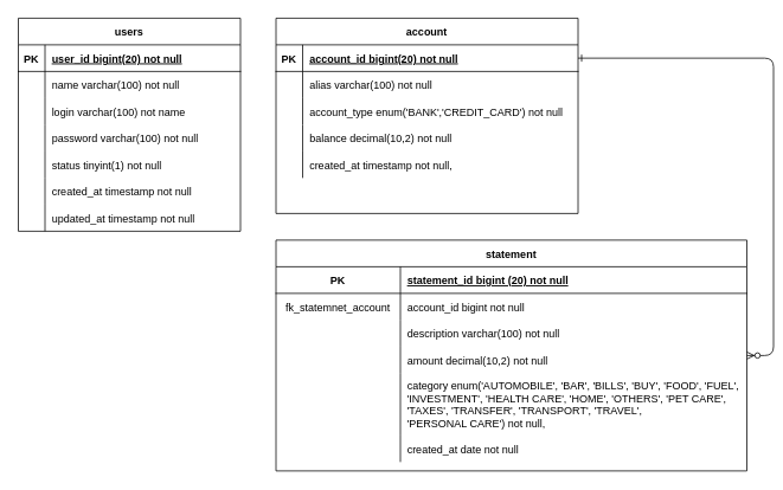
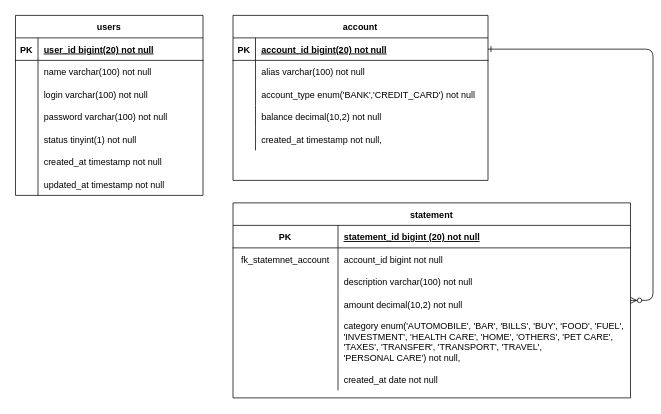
  <mxCell id="0" />
  <mxCell id="1" parent="0" />
  <mxCell id="2" value="" style="edgeStyle=entityRelationEdgeStyle;endArrow=ERzeroToMany;startArrow=ERone;endFill=1;startFill=0;" parent="1" source="26" target="43" edge="1"><mxGeometry width="100" height="100" relative="1" as="geometry"><mxPoint x="390" y="160" as="sourcePoint" /><mxPoint x="450" y="185" as="targetPoint" /></mxGeometry></mxCell>
  <mxCell id="3" value="users" style="shape=table;startSize=30;container=1;collapsible=1;childLayout=tableLayout;fixedRows=1;rowLines=0;fontStyle=1;align=center;resizeLast=1;" parent="1" vertex="1"><mxGeometry x="20" y="20" width="250" height="240" as="geometry" /></mxCell>
  <mxCell id="4" value="" style="shape=partialRectangle;collapsible=0;dropTarget=0;pointerEvents=0;fillColor=none;points=[[0,0.5],[1,0.5]];portConstraint=eastwest;top=0;left=0;right=0;bottom=1;" parent="3" vertex="1"><mxGeometry y="30" width="250" height="30" as="geometry" /></mxCell>
  <mxCell id="5" value="PK" style="shape=partialRectangle;overflow=hidden;connectable=0;fillColor=none;top=0;left=0;bottom=0;right=0;fontStyle=1;" parent="4" vertex="1"><mxGeometry width="30" height="30" as="geometry" /></mxCell>
  <mxCell id="6" value="user_id bigint(20) not null" style="shape=partialRectangle;overflow=hidden;connectable=0;fillColor=none;top=0;left=0;bottom=0;right=0;align=left;spacingLeft=6;fontStyle=5;" parent="4" vertex="1"><mxGeometry x="30" width="220" height="30" as="geometry" /></mxCell>
  <mxCell id="7" value="" style="shape=partialRectangle;collapsible=0;dropTarget=0;pointerEvents=0;fillColor=none;points=[[0,0.5],[1,0.5]];portConstraint=eastwest;top=0;left=0;right=0;bottom=0;" parent="3" vertex="1"><mxGeometry y="60" width="250" height="30" as="geometry" /></mxCell>
  <mxCell id="8" value="" style="shape=partialRectangle;overflow=hidden;connectable=0;fillColor=none;top=0;left=0;bottom=0;right=0;" parent="7" vertex="1"><mxGeometry width="30" height="30" as="geometry" /></mxCell>
  <mxCell id="9" value="name varchar(100) not null" style="shape=partialRectangle;overflow=hidden;connectable=0;fillColor=none;top=0;left=0;bottom=0;right=0;align=left;spacingLeft=6;" parent="7" vertex="1"><mxGeometry x="30" width="220" height="30" as="geometry" /></mxCell>
  <mxCell id="10" value="" style="shape=partialRectangle;collapsible=0;dropTarget=0;pointerEvents=0;fillColor=none;points=[[0,0.5],[1,0.5]];portConstraint=eastwest;top=0;left=0;right=0;bottom=0;" parent="3" vertex="1"><mxGeometry y="90" width="250" height="30" as="geometry" /></mxCell>
  <mxCell id="11" value="" style="shape=partialRectangle;overflow=hidden;connectable=0;fillColor=none;top=0;left=0;bottom=0;right=0;" parent="10" vertex="1"><mxGeometry width="30" height="30" as="geometry" /></mxCell>
- <mxCell id="12" value="login varchar(100) not name" style="shape=partialRectangle;overflow=hidden;connectable=0;fillColor=none;top=0;left=0;bottom=0;right=0;align=left;spacingLeft=6;" parent="10" vertex="1"><mxGeometry x="30" width="220" height="30" as="geometry" /></mxCell>
+ <mxCell id="12" value="login varchar(100) not null" style="shape=partialRectangle;overflow=hidden;connectable=0;fillColor=none;top=0;left=0;bottom=0;right=0;align=left;spacingLeft=6;" parent="10" vertex="1"><mxGeometry x="30" width="220" height="30" as="geometry" /></mxCell>
  <mxCell id="13" value="" style="shape=partialRectangle;collapsible=0;dropTarget=0;pointerEvents=0;fillColor=none;points=[[0,0.5],[1,0.5]];portConstraint=eastwest;top=0;left=0;right=0;bottom=0;" parent="3" vertex="1"><mxGeometry y="120" width="250" height="30" as="geometry" /></mxCell>
  <mxCell id="14" value="" style="shape=partialRectangle;overflow=hidden;connectable=0;fillColor=none;top=0;left=0;bottom=0;right=0;" parent="13" vertex="1"><mxGeometry width="30" height="30" as="geometry" /></mxCell>
  <mxCell id="15" value="password varchar(100) not null" style="shape=partialRectangle;overflow=hidden;connectable=0;fillColor=none;top=0;left=0;bottom=0;right=0;align=left;spacingLeft=6;" parent="13" vertex="1"><mxGeometry x="30" width="220" height="30" as="geometry" /></mxCell>
  <mxCell id="16" value="" style="shape=partialRectangle;collapsible=0;dropTarget=0;pointerEvents=0;fillColor=none;points=[[0,0.5],[1,0.5]];portConstraint=eastwest;top=0;left=0;right=0;bottom=0;" parent="3" vertex="1"><mxGeometry y="150" width="250" height="30" as="geometry" /></mxCell>
  <mxCell id="17" value="" style="shape=partialRectangle;overflow=hidden;connectable=0;fillColor=none;top=0;left=0;bottom=0;right=0;" parent="16" vertex="1"><mxGeometry width="30" height="30" as="geometry" /></mxCell>
  <mxCell id="18" value="status tinyint(1) not null" style="shape=partialRectangle;overflow=hidden;connectable=0;fillColor=none;top=0;left=0;bottom=0;right=0;align=left;spacingLeft=6;" parent="16" vertex="1"><mxGeometry x="30" width="220" height="30" as="geometry" /></mxCell>
  <mxCell id="19" value="" style="shape=partialRectangle;collapsible=0;dropTarget=0;pointerEvents=0;fillColor=none;points=[[0,0.5],[1,0.5]];portConstraint=eastwest;top=0;left=0;right=0;bottom=0;" vertex="1" parent="3"><mxGeometry y="180" width="250" height="30" as="geometry" /></mxCell>
  <mxCell id="20" value="" style="shape=partialRectangle;overflow=hidden;connectable=0;fillColor=none;top=0;left=0;bottom=0;right=0;" vertex="1" parent="19"><mxGeometry width="30" height="30" as="geometry" /></mxCell>
  <mxCell id="21" value="created_at timestamp not null" style="shape=partialRectangle;overflow=hidden;connectable=0;fillColor=none;top=0;left=0;bottom=0;right=0;align=left;spacingLeft=6;" vertex="1" parent="19"><mxGeometry x="30" width="220" height="30" as="geometry" /></mxCell>
  <mxCell id="22" value="" style="shape=partialRectangle;collapsible=0;dropTarget=0;pointerEvents=0;fillColor=none;points=[[0,0.5],[1,0.5]];portConstraint=eastwest;top=0;left=0;right=0;bottom=0;" vertex="1" parent="3"><mxGeometry y="210" width="250" height="30" as="geometry" /></mxCell>
  <mxCell id="23" value="" style="shape=partialRectangle;overflow=hidden;connectable=0;fillColor=none;top=0;left=0;bottom=0;right=0;" vertex="1" parent="22"><mxGeometry width="30" height="30" as="geometry" /></mxCell>
  <mxCell id="24" value="updated_at timestamp not null" style="shape=partialRectangle;overflow=hidden;connectable=0;fillColor=none;top=0;left=0;bottom=0;right=0;align=left;spacingLeft=6;" vertex="1" parent="22"><mxGeometry x="30" width="220" height="30" as="geometry" /></mxCell>
  <mxCell id="25" value="account" style="shape=table;startSize=30;container=1;collapsible=1;childLayout=tableLayout;fixedRows=1;rowLines=0;fontStyle=1;align=center;resizeLast=1;" parent="1" vertex="1"><mxGeometry x="310" y="20" width="340" height="220" as="geometry" /></mxCell>
  <mxCell id="26" value="" style="shape=partialRectangle;collapsible=0;dropTarget=0;pointerEvents=0;fillColor=none;points=[[0,0.5],[1,0.5]];portConstraint=eastwest;top=0;left=0;right=0;bottom=1;" parent="25" vertex="1"><mxGeometry y="30" width="340" height="30" as="geometry" /></mxCell>
  <mxCell id="27" value="PK" style="shape=partialRectangle;overflow=hidden;connectable=0;fillColor=none;top=0;left=0;bottom=0;right=0;fontStyle=1;" parent="26" vertex="1"><mxGeometry width="30" height="30" as="geometry" /></mxCell>
  <mxCell id="28" value="account_id bigint(20) not null" style="shape=partialRectangle;overflow=hidden;connectable=0;fillColor=none;top=0;left=0;bottom=0;right=0;align=left;spacingLeft=6;fontStyle=5;" parent="26" vertex="1"><mxGeometry x="30" width="310" height="30" as="geometry" /></mxCell>
  <mxCell id="29" value="" style="shape=partialRectangle;collapsible=0;dropTarget=0;pointerEvents=0;fillColor=none;points=[[0,0.5],[1,0.5]];portConstraint=eastwest;top=0;left=0;right=0;bottom=0;" parent="25" vertex="1"><mxGeometry y="60" width="340" height="30" as="geometry" /></mxCell>
  <mxCell id="30" value="" style="shape=partialRectangle;overflow=hidden;connectable=0;fillColor=none;top=0;left=0;bottom=0;right=0;" parent="29" vertex="1"><mxGeometry width="30" height="30" as="geometry" /></mxCell>
  <mxCell id="31" value="alias varchar(100) not null" style="shape=partialRectangle;overflow=hidden;connectable=0;fillColor=none;top=0;left=0;bottom=0;right=0;align=left;spacingLeft=6;" parent="29" vertex="1"><mxGeometry x="30" width="310" height="30" as="geometry" /></mxCell>
  <mxCell id="32" value="" style="shape=partialRectangle;collapsible=0;dropTarget=0;pointerEvents=0;fillColor=none;points=[[0,0.5],[1,0.5]];portConstraint=eastwest;top=0;left=0;right=0;bottom=0;" parent="25" vertex="1"><mxGeometry y="90" width="340" height="30" as="geometry" /></mxCell>
  <mxCell id="33" value="" style="shape=partialRectangle;overflow=hidden;connectable=0;fillColor=none;top=0;left=0;bottom=0;right=0;" parent="32" vertex="1"><mxGeometry width="30" height="30" as="geometry" /></mxCell>
  <mxCell id="34" value="account_type enum('BANK','CREDIT_CARD') not null" style="shape=partialRectangle;overflow=hidden;connectable=0;fillColor=none;top=0;left=0;bottom=0;right=0;align=left;spacingLeft=6;" parent="32" vertex="1"><mxGeometry x="30" width="310" height="30" as="geometry" /></mxCell>
  <mxCell id="35" value="" style="shape=partialRectangle;collapsible=0;dropTarget=0;pointerEvents=0;fillColor=none;points=[[0,0.5],[1,0.5]];portConstraint=eastwest;top=0;left=0;right=0;bottom=0;" parent="25" vertex="1"><mxGeometry y="120" width="340" height="30" as="geometry" /></mxCell>
  <mxCell id="36" value="" style="shape=partialRectangle;overflow=hidden;connectable=0;fillColor=none;top=0;left=0;bottom=0;right=0;" parent="35" vertex="1"><mxGeometry width="30" height="30" as="geometry" /></mxCell>
  <mxCell id="37" value="balance decimal(10,2) not null" style="shape=partialRectangle;overflow=hidden;connectable=0;fillColor=none;top=0;left=0;bottom=0;right=0;align=left;spacingLeft=6;" parent="35" vertex="1"><mxGeometry x="30" width="310" height="30" as="geometry" /></mxCell>
  <mxCell id="38" value="" style="shape=partialRectangle;collapsible=0;dropTarget=0;pointerEvents=0;fillColor=none;points=[[0,0.5],[1,0.5]];portConstraint=eastwest;top=0;left=0;right=0;bottom=0;" vertex="1" parent="25"><mxGeometry y="150" width="340" height="30" as="geometry" /></mxCell>
  <mxCell id="39" value="" style="shape=partialRectangle;overflow=hidden;connectable=0;fillColor=none;top=0;left=0;bottom=0;right=0;" vertex="1" parent="38"><mxGeometry width="30" height="30" as="geometry" /></mxCell>
  <mxCell id="40" value="created_at timestamp not null," style="shape=partialRectangle;overflow=hidden;connectable=0;fillColor=none;top=0;left=0;bottom=0;right=0;align=left;spacingLeft=6;" vertex="1" parent="38"><mxGeometry x="30" width="310" height="30" as="geometry" /></mxCell>
  <mxCell id="41" value="" style="shape=partialRectangle;collapsible=0;dropTarget=0;pointerEvents=0;fillColor=none;points=[[0,0.5],[1,0.5]];portConstraint=eastwest;top=0;left=0;right=0;bottom=0;" vertex="1" parent="25"><mxGeometry y="180" width="340" height="30" as="geometry" /></mxCell>
  <mxCell id="42" value="" style="shape=partialRectangle;overflow=hidden;connectable=0;fillColor=none;top=0;left=0;bottom=0;right=0;" vertex="1" parent="41"><mxGeometry width="30" height="30" as="geometry" /></mxCell>
  <mxCell id="43" value="statement" style="shape=table;startSize=30;container=1;collapsible=1;childLayout=tableLayout;fixedRows=1;rowLines=0;fontStyle=1;align=center;resizeLast=1;" parent="1" vertex="1"><mxGeometry x="310" y="270" width="530" height="260" as="geometry" /></mxCell>
  <mxCell id="44" value="" style="shape=partialRectangle;collapsible=0;dropTarget=0;pointerEvents=0;fillColor=none;points=[[0,0.5],[1,0.5]];portConstraint=eastwest;top=0;left=0;right=0;bottom=1;" parent="43" vertex="1"><mxGeometry y="30" width="530" height="30" as="geometry" /></mxCell>
  <mxCell id="45" value="PK" style="shape=partialRectangle;overflow=hidden;connectable=0;fillColor=none;top=0;left=0;bottom=0;right=0;fontStyle=1;" parent="44" vertex="1"><mxGeometry width="140" height="30" as="geometry" /></mxCell>
  <mxCell id="46" value="statement_id bigint (20) not null" style="shape=partialRectangle;overflow=hidden;connectable=0;fillColor=none;top=0;left=0;bottom=0;right=0;align=left;spacingLeft=6;fontStyle=5;" parent="44" vertex="1"><mxGeometry x="140" width="390" height="30" as="geometry" /></mxCell>
  <mxCell id="47" value="" style="shape=partialRectangle;collapsible=0;dropTarget=0;pointerEvents=0;fillColor=none;points=[[0,0.5],[1,0.5]];portConstraint=eastwest;top=0;left=0;right=0;bottom=0;" parent="43" vertex="1"><mxGeometry y="60" width="530" height="30" as="geometry" /></mxCell>
  <mxCell id="48" value="fk_statemnet_account" style="shape=partialRectangle;overflow=hidden;connectable=0;fillColor=none;top=0;left=0;bottom=0;right=0;" parent="47" vertex="1"><mxGeometry width="140" height="30" as="geometry" /></mxCell>
  <mxCell id="49" value="account_id bigint not null" style="shape=partialRectangle;overflow=hidden;connectable=0;fillColor=none;top=0;left=0;bottom=0;right=0;align=left;spacingLeft=6;" parent="47" vertex="1"><mxGeometry x="140" width="390" height="30" as="geometry" /></mxCell>
  <mxCell id="50" value="" style="shape=partialRectangle;collapsible=0;dropTarget=0;pointerEvents=0;fillColor=none;points=[[0,0.5],[1,0.5]];portConstraint=eastwest;top=0;left=0;right=0;bottom=0;" parent="43" vertex="1"><mxGeometry y="90" width="530" height="30" as="geometry" /></mxCell>
  <mxCell id="51" value="" style="shape=partialRectangle;overflow=hidden;connectable=0;fillColor=none;top=0;left=0;bottom=0;right=0;" parent="50" vertex="1"><mxGeometry width="140" height="30" as="geometry" /></mxCell>
  <mxCell id="52" value="description varchar(100) not null" style="shape=partialRectangle;overflow=hidden;connectable=0;fillColor=none;top=0;left=0;bottom=0;right=0;align=left;spacingLeft=6;" parent="50" vertex="1"><mxGeometry x="140" width="390" height="30" as="geometry" /></mxCell>
  <mxCell id="53" value="" style="shape=partialRectangle;collapsible=0;dropTarget=0;pointerEvents=0;fillColor=none;points=[[0,0.5],[1,0.5]];portConstraint=eastwest;top=0;left=0;right=0;bottom=0;" parent="43" vertex="1"><mxGeometry y="120" width="530" height="30" as="geometry" /></mxCell>
  <mxCell id="54" value="" style="shape=partialRectangle;overflow=hidden;connectable=0;fillColor=none;top=0;left=0;bottom=0;right=0;" parent="53" vertex="1"><mxGeometry width="140" height="30" as="geometry" /></mxCell>
  <mxCell id="55" value="amount decimal(10,2) not null" style="shape=partialRectangle;overflow=hidden;connectable=0;fillColor=none;top=0;left=0;bottom=0;right=0;align=left;spacingLeft=6;" parent="53" vertex="1"><mxGeometry x="140" width="390" height="30" as="geometry" /></mxCell>
  <mxCell id="56" value="" style="shape=partialRectangle;collapsible=0;dropTarget=0;pointerEvents=0;fillColor=none;points=[[0,0.5],[1,0.5]];portConstraint=eastwest;top=0;left=0;right=0;bottom=0;" parent="43" vertex="1"><mxGeometry y="150" width="530" height="70" as="geometry" /></mxCell>
  <mxCell id="57" value="" style="shape=partialRectangle;overflow=hidden;connectable=0;fillColor=none;top=0;left=0;bottom=0;right=0;" parent="56" vertex="1"><mxGeometry width="140" height="70" as="geometry" /></mxCell>
  <mxCell id="58" value="category enum('AUTOMOBILE', 'BAR', 'BILLS', 'BUY', 'FOOD', 'FUEL', &#10;'INVESTMENT', 'HEALTH CARE', 'HOME', 'OTHERS', 'PET CARE', &#10;'TAXES', 'TRANSFER', 'TRANSPORT', 'TRAVEL', &#10;'PERSONAL CARE') not null," style="shape=partialRectangle;overflow=hidden;connectable=0;fillColor=none;top=0;left=0;bottom=0;right=0;align=left;spacingLeft=6;" parent="56" vertex="1"><mxGeometry x="140" width="390" height="70" as="geometry" /></mxCell>
  <mxCell id="59" value="" style="shape=partialRectangle;collapsible=0;dropTarget=0;pointerEvents=0;fillColor=none;points=[[0,0.5],[1,0.5]];portConstraint=eastwest;top=0;left=0;right=0;bottom=0;" parent="43" vertex="1"><mxGeometry y="220" width="530" height="30" as="geometry" /></mxCell>
  <mxCell id="60" value="" style="shape=partialRectangle;overflow=hidden;connectable=0;fillColor=none;top=0;left=0;bottom=0;right=0;" parent="59" vertex="1"><mxGeometry width="140" height="30" as="geometry" /></mxCell>
  <mxCell id="61" value="created_at date not null" style="shape=partialRectangle;overflow=hidden;connectable=0;fillColor=none;top=0;left=0;bottom=0;right=0;align=left;spacingLeft=6;" parent="59" vertex="1"><mxGeometry x="140" width="390" height="30" as="geometry" /></mxCell>
